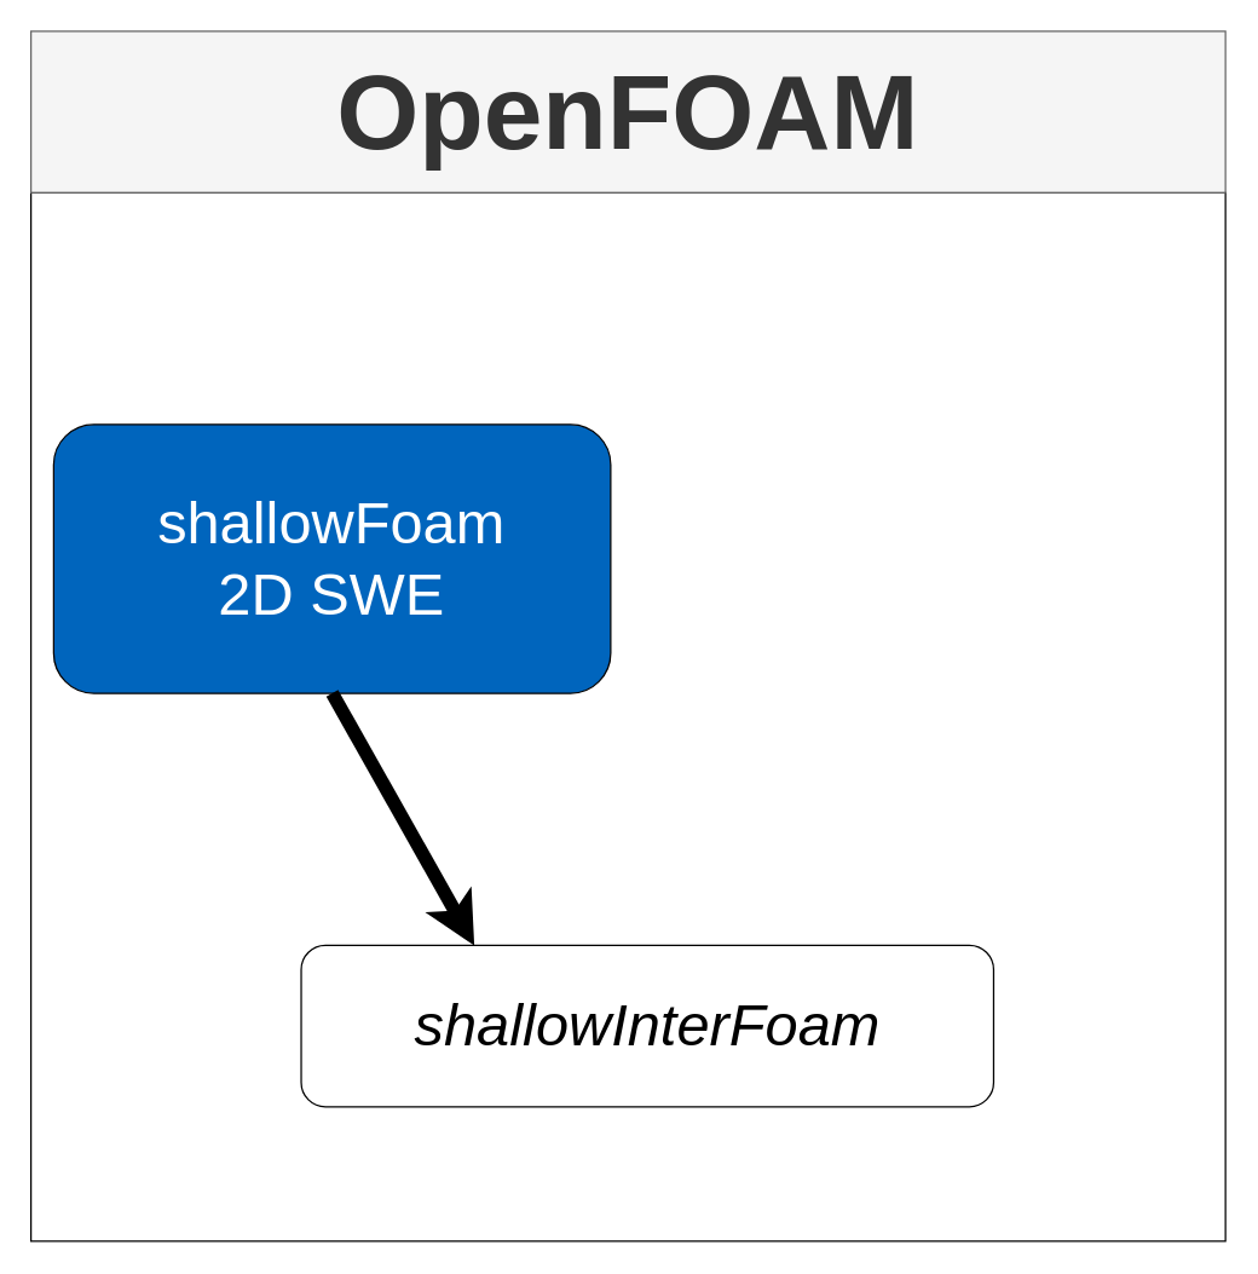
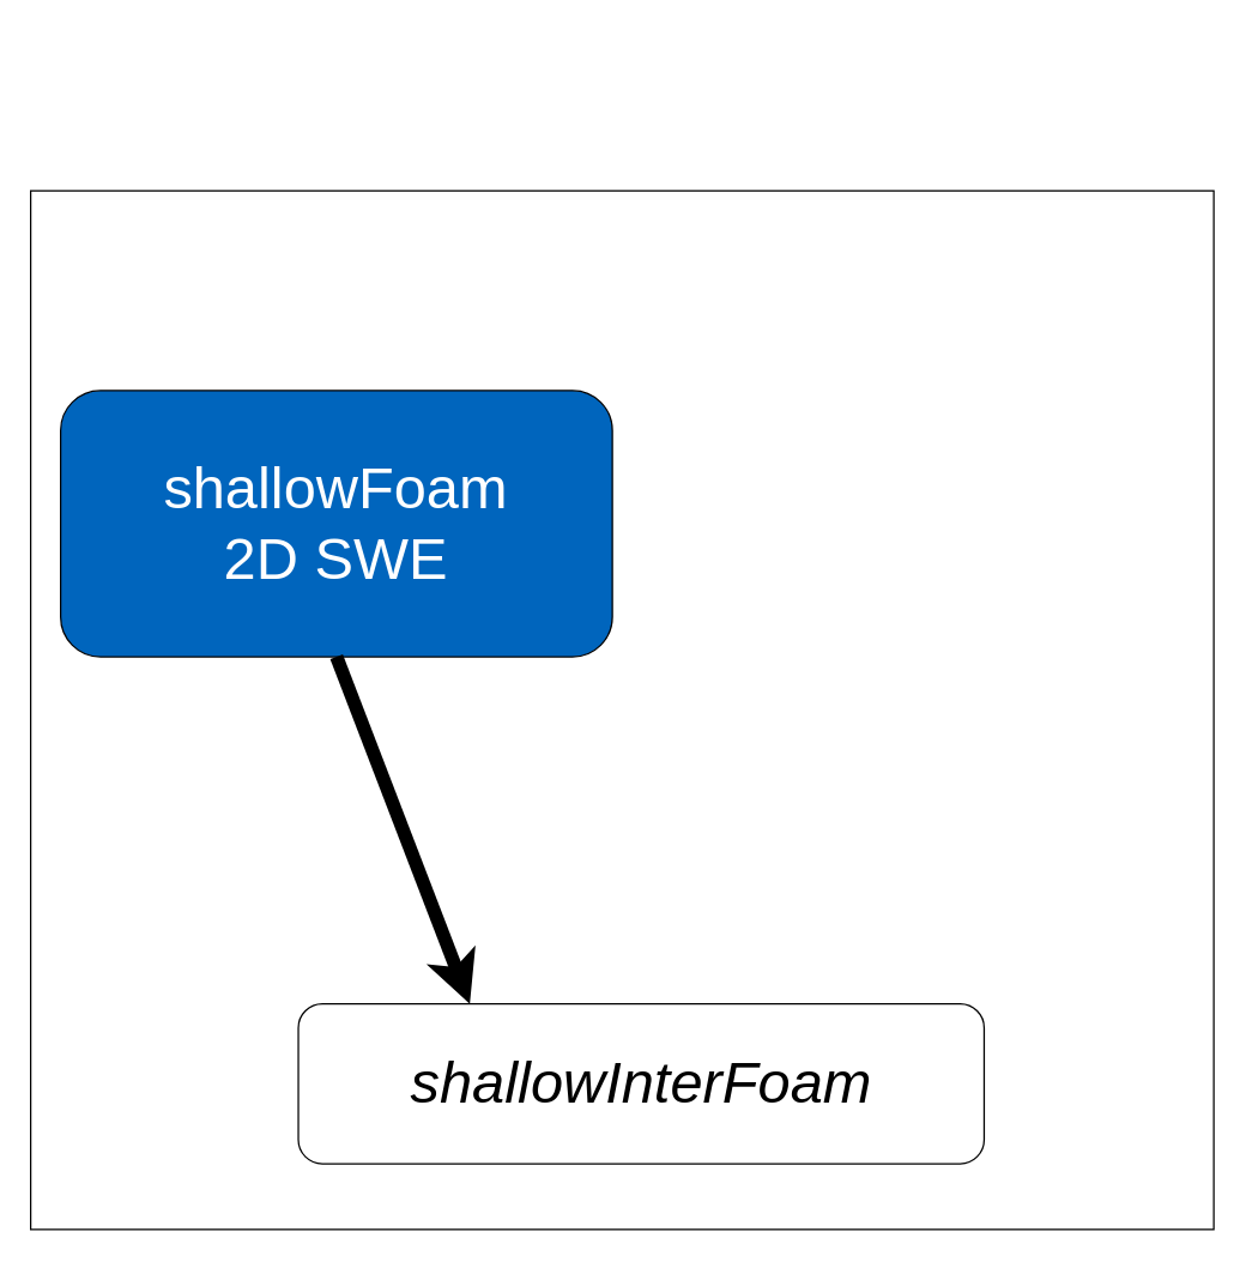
  <mxCell id="0" />
  <mxCell id="1" parent="0" />
  <mxCell id="2" value="" style="group" vertex="1" connectable="0" parent="1"><mxGeometry x="20" y="20" width="790" height="800" as="geometry" /></mxCell>
  <mxCell id="3" value="" style="rounded=0;whiteSpace=wrap;html=1;shadow=0;strokeWidth=1;fontSize=22;" parent="2" vertex="1"><mxGeometry y="106.667" width="790" height="693.333" as="geometry" /></mxCell>
- <mxCell id="4" value="&lt;span style=&quot;font-size: 70px;&quot;&gt;&lt;font style=&quot;font-size: 70px;&quot;&gt;OpenFOAM&lt;/font&gt;&lt;/span&gt;" style="rounded=0;whiteSpace=wrap;html=1;shadow=0;strokeColor=#666666;strokeWidth=1;fillColor=#f5f5f5;fontSize=70;fontColor=#333333;glass=0;sketch=0;fontStyle=1" parent="2" vertex="1"><mxGeometry width="790" height="106.667" as="geometry" /></mxCell>
- <mxCell id="5" value="shallowFoam&lt;br style=&quot;font-size: 39px&quot;&gt;2D SWE" style="rounded=1;whiteSpace=wrap;html=1;fillColor=#0065BD;fontSize=39;fontColor=#FFFFFF;" vertex="1" parent="2"><mxGeometry x="15" y="260" width="368.4" height="177.78" as="geometry" /></mxCell>
- <mxCell id="6" value="shallowInterFoam" style="rounded=1;whiteSpace=wrap;html=1;fillColor=none;fontSize=39;fontStyle=2" vertex="1" parent="2"><mxGeometry x="178.721" y="604.444" width="457.941" height="106.667" as="geometry" /></mxCell>
+ <mxCell id="5" value="shallowFoam&lt;br style=&quot;font-size: 39px&quot;&gt;2D SWE" style="rounded=1;whiteSpace=wrap;html=1;fillColor=#0065BD;fontSize=39;fontColor=#FFFFFF;" vertex="1" parent="2"><mxGeometry x="20" y="240" width="368.4" height="177.78" as="geometry" /></mxCell>
+ <mxCell id="6" value="shallowInterFoam" style="rounded=1;whiteSpace=wrap;html=1;fillColor=none;fontSize=39;fontStyle=2" vertex="1" parent="2"><mxGeometry x="178.721" y="649.444" width="457.941" height="106.667" as="geometry" /></mxCell>
  <mxCell id="7" value="" style="endArrow=none;html=1;strokeWidth=9;fontSize=22;fontColor=#FFFFFF;startArrow=classic;startFill=1;endFill=0;entryX=0.5;entryY=1;entryDx=0;entryDy=0;exitX=0.25;exitY=0;exitDx=0;exitDy=0;" parent="2" edge="1" target="5" source="6"><mxGeometry width="50" height="50" relative="1" as="geometry"><mxPoint x="362.61" y="408.889" as="sourcePoint" /><mxPoint x="362.61" y="604.444" as="targetPoint" /></mxGeometry></mxCell>
